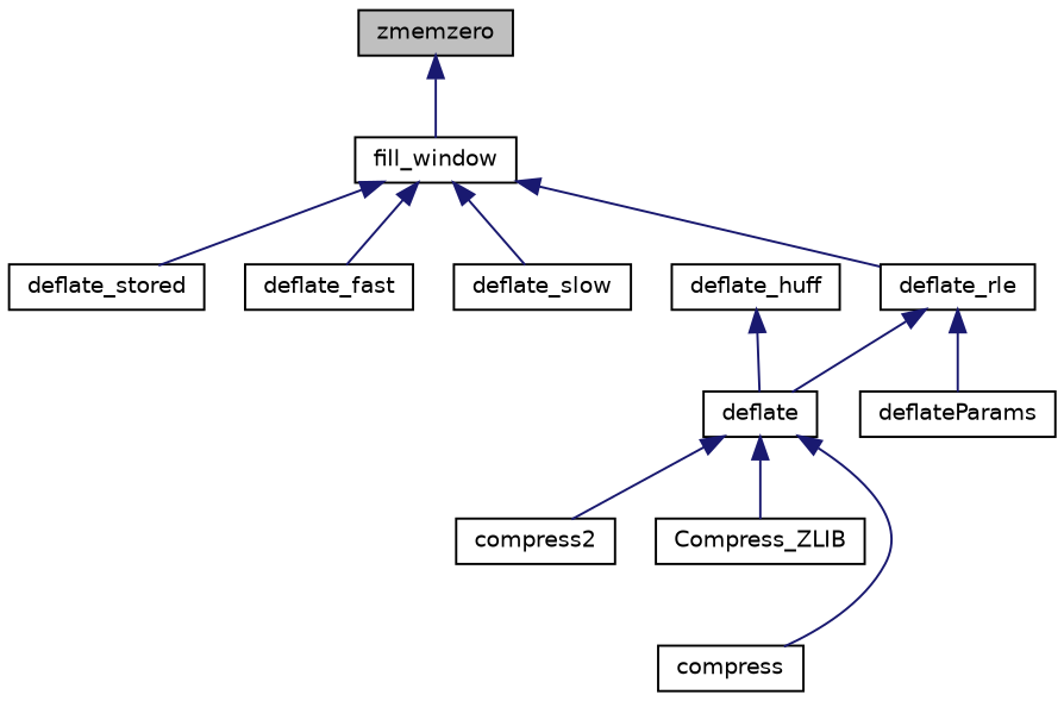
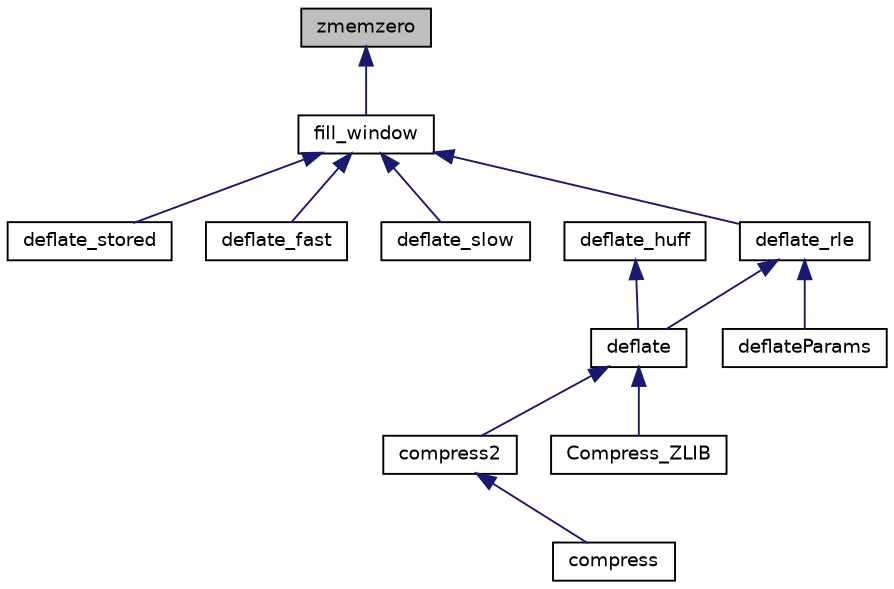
  digraph {
    rankdir=TB
    node [color=black fillcolor=white fontname=Helvetica fontsize=10 shape=record style=filled]
    edge [color=midnightblue dir=back fontname=Helvetica fontsize=10 labelfontname=Helvetica labelfontsize=10 style=solid]
    n1 [fillcolor=grey75 fontcolor=black height=0.2 label=zmemzero width=0.4]
    n2 [height=0.2 label=fill_window width=0.4]
    n3 [height=0.2 label=deflate_stored width=0.4]
    n4 [height=0.2 label=deflate_fast width=0.4]
    n5 [height=0.2 label=deflate_slow width=0.4]
    n6 [height=0.2 label=deflate_rle width=0.4]
    n7 [height=0.2 label=deflate width=0.4]
    n8 [height=0.2 label=deflateParams width=0.4]
    n9 [height=0.2 label=deflate_huff width=0.4]
    n10 [height=0.2 label=compress2 width=0.4]
    n11 [height=0.2 label=Compress_ZLIB width=0.4]
    n12 [height=0.2 label=compress width=0.4]
    n1 -> n2
    n2 -> n3
    n2 -> n4
    n2 -> n5
    n2 -> n6
    n6 -> n7
    n6 -> n8
    n7 -> n10
    n7 -> n11
    n9 -> n7
-   n7 -> n12
+   n10 -> n12
  }
